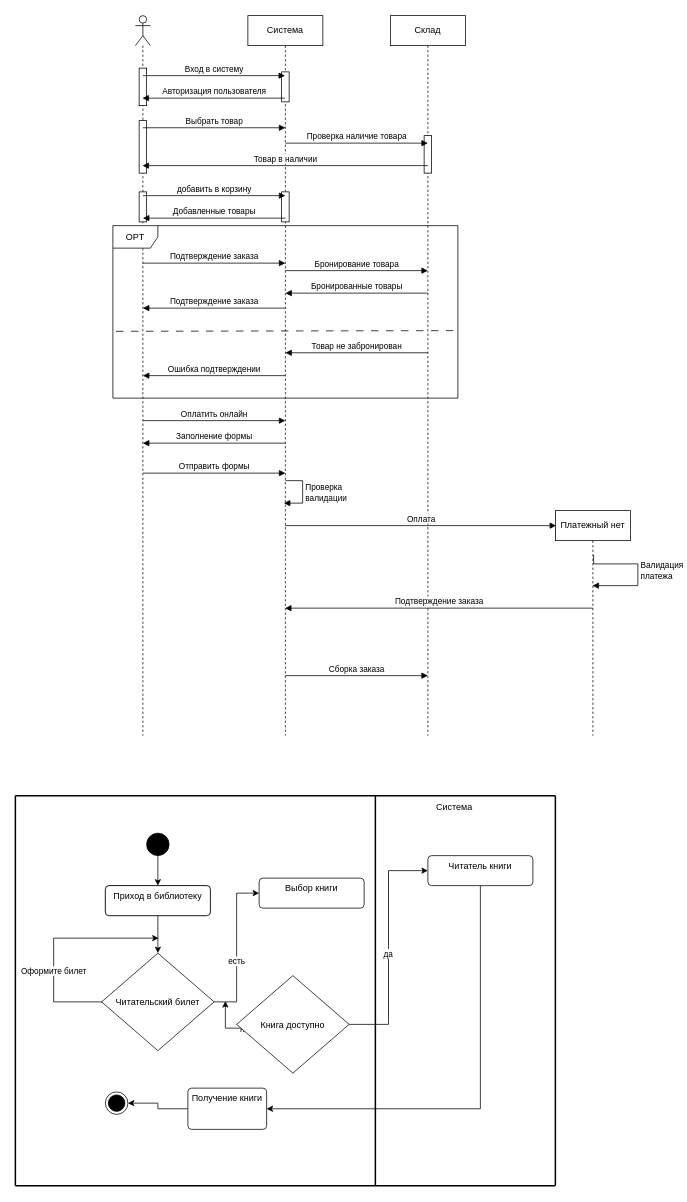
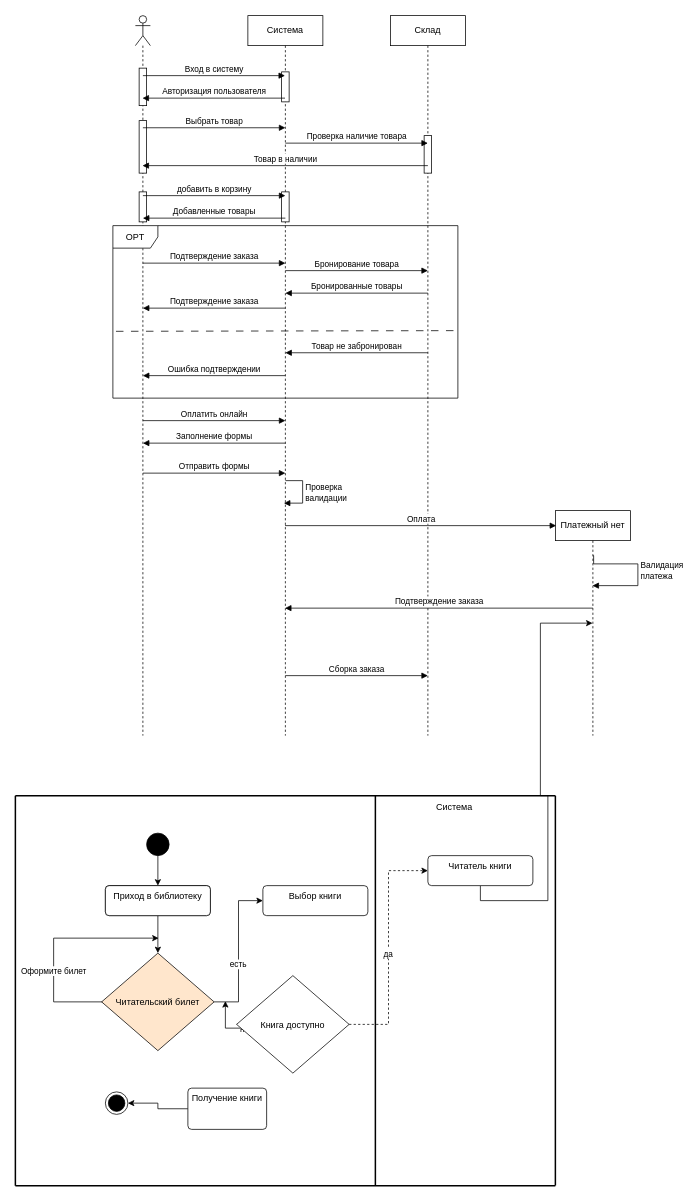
  <mxCell id="0" />
  <mxCell id="1" parent="0" />
  <mxCell id="2" value="" style="shape=umlLifeline;perimeter=lifelinePerimeter;whiteSpace=wrap;html=1;container=1;dropTarget=0;collapsible=0;recursiveResize=0;outlineConnect=0;portConstraint=eastwest;newEdgeStyle={&quot;curved&quot;:0,&quot;rounded&quot;:0};participant=umlActor;" parent="1" vertex="1"><mxGeometry x="180" y="20" width="20" height="960" as="geometry" /></mxCell>
  <mxCell id="3" value="" style="html=1;points=[[0,0,0,0,5],[0,1,0,0,-5],[1,0,0,0,5],[1,1,0,0,-5]];perimeter=orthogonalPerimeter;outlineConnect=0;targetShapes=umlLifeline;portConstraint=eastwest;newEdgeStyle={&quot;curved&quot;:0,&quot;rounded&quot;:0};" parent="2" vertex="1"><mxGeometry x="5" y="70" width="10" height="50" as="geometry" /></mxCell>
  <mxCell id="4" value="" style="html=1;points=[[0,0,0,0,5],[0,1,0,0,-5],[1,0,0,0,5],[1,1,0,0,-5]];perimeter=orthogonalPerimeter;outlineConnect=0;targetShapes=umlLifeline;portConstraint=eastwest;newEdgeStyle={&quot;curved&quot;:0,&quot;rounded&quot;:0};" parent="2" vertex="1"><mxGeometry x="5" y="140" width="10" height="70" as="geometry" /></mxCell>
  <mxCell id="5" value="" style="html=1;points=[[0,0,0,0,5],[0,1,0,0,-5],[1,0,0,0,5],[1,1,0,0,-5]];perimeter=orthogonalPerimeter;outlineConnect=0;targetShapes=umlLifeline;portConstraint=eastwest;newEdgeStyle={&quot;curved&quot;:0,&quot;rounded&quot;:0};" parent="2" vertex="1"><mxGeometry x="5" y="235" width="10" height="40" as="geometry" /></mxCell>
  <mxCell id="6" value="Система" style="shape=umlLifeline;perimeter=lifelinePerimeter;whiteSpace=wrap;html=1;container=1;dropTarget=0;collapsible=0;recursiveResize=0;outlineConnect=0;portConstraint=eastwest;newEdgeStyle={&quot;curved&quot;:0,&quot;rounded&quot;:0};" parent="1" vertex="1"><mxGeometry x="330" y="20" width="100" height="960" as="geometry" /></mxCell>
  <mxCell id="7" value="" style="html=1;points=[[0,0,0,0,5],[0,1,0,0,-5],[1,0,0,0,5],[1,1,0,0,-5]];perimeter=orthogonalPerimeter;outlineConnect=0;targetShapes=umlLifeline;portConstraint=eastwest;newEdgeStyle={&quot;curved&quot;:0,&quot;rounded&quot;:0};" parent="6" vertex="1"><mxGeometry x="45" y="235" width="10" height="40" as="geometry" /></mxCell>
  <mxCell id="8" value="" style="html=1;points=[[0,0,0,0,5],[0,1,0,0,-5],[1,0,0,0,5],[1,1,0,0,-5]];perimeter=orthogonalPerimeter;outlineConnect=0;targetShapes=umlLifeline;portConstraint=eastwest;newEdgeStyle={&quot;curved&quot;:0,&quot;rounded&quot;:0};" parent="6" vertex="1"><mxGeometry x="45" y="75" width="10" height="40" as="geometry" /></mxCell>
  <mxCell id="9" value="Склад" style="shape=umlLifeline;perimeter=lifelinePerimeter;whiteSpace=wrap;html=1;container=1;dropTarget=0;collapsible=0;recursiveResize=0;outlineConnect=0;portConstraint=eastwest;newEdgeStyle={&quot;curved&quot;:0,&quot;rounded&quot;:0};" parent="1" vertex="1"><mxGeometry x="520" y="20" width="100" height="960" as="geometry" /></mxCell>
  <mxCell id="10" value="" style="html=1;points=[[0,0,0,0,5],[0,1,0,0,-5],[1,0,0,0,5],[1,1,0,0,-5]];perimeter=orthogonalPerimeter;outlineConnect=0;targetShapes=umlLifeline;portConstraint=eastwest;newEdgeStyle={&quot;curved&quot;:0,&quot;rounded&quot;:0};" parent="9" vertex="1"><mxGeometry x="45" y="160" width="10" height="50" as="geometry" /></mxCell>
  <mxCell id="11" value="Вход в систему" style="html=1;verticalAlign=bottom;endArrow=block;curved=0;rounded=0;" parent="1" target="6" edge="1"><mxGeometry x="0.003" width="80" relative="1" as="geometry"><mxPoint x="190" y="100" as="sourcePoint" /><mxPoint x="270" y="100" as="targetPoint" /><mxPoint as="offset" /></mxGeometry></mxCell>
  <mxCell id="12" value="Авторизация пользователя" style="html=1;verticalAlign=bottom;endArrow=block;curved=0;rounded=0;" parent="1" edge="1"><mxGeometry width="80" relative="1" as="geometry"><mxPoint x="379.5" y="130" as="sourcePoint" /><mxPoint x="189.5" y="130" as="targetPoint" /></mxGeometry></mxCell>
  <mxCell id="13" value="Выбрать товар" style="html=1;verticalAlign=bottom;endArrow=block;curved=0;rounded=0;" parent="1" edge="1"><mxGeometry width="80" relative="1" as="geometry"><mxPoint x="190" y="169.5" as="sourcePoint" /><mxPoint x="380" y="169.5" as="targetPoint" /></mxGeometry></mxCell>
  <mxCell id="14" value="Проверка наличие товара" style="html=1;verticalAlign=bottom;endArrow=block;curved=0;rounded=0;" parent="1" edge="1"><mxGeometry width="80" relative="1" as="geometry"><mxPoint x="380" y="190" as="sourcePoint" /><mxPoint x="570" y="190" as="targetPoint" /></mxGeometry></mxCell>
  <mxCell id="15" value="Товар в наличии" style="html=1;verticalAlign=bottom;endArrow=block;curved=0;rounded=0;" parent="1" target="2" edge="1"><mxGeometry width="80" relative="1" as="geometry"><mxPoint x="570" y="220" as="sourcePoint" /><mxPoint x="380" y="220" as="targetPoint" /></mxGeometry></mxCell>
  <mxCell id="16" value="добавить в корзину" style="html=1;verticalAlign=bottom;endArrow=block;curved=0;rounded=0;" parent="1" edge="1"><mxGeometry width="80" relative="1" as="geometry"><mxPoint x="190" y="260" as="sourcePoint" /><mxPoint x="380" y="260" as="targetPoint" /></mxGeometry></mxCell>
  <mxCell id="17" value="Добавленные товары" style="html=1;verticalAlign=bottom;endArrow=block;curved=0;rounded=0;" parent="1" edge="1"><mxGeometry width="80" relative="1" as="geometry"><mxPoint x="380" y="290" as="sourcePoint" /><mxPoint x="190" y="290" as="targetPoint" /></mxGeometry></mxCell>
  <mxCell id="18" value="OPT" style="shape=umlFrame;whiteSpace=wrap;html=1;pointerEvents=0;" parent="1" vertex="1"><mxGeometry x="150" y="300" width="460" height="230" as="geometry" /></mxCell>
  <mxCell id="19" value="Подтверждение заказа&lt;span style=&quot;color: rgba(0, 0, 0, 0); font-family: monospace; font-size: 0px; text-align: start; background-color: rgb(251, 251, 251);&quot;&gt;%3CmxGraphModel%3E%3Croot%3E%3CmxCell%20id%3D%220%22%2F%3E%3CmxCell%20id%3D%221%22%20parent%3D%220%22%2F%3E%3CmxCell%20id%3D%222%22%20value%3D%22%D0%B4%D0%BE%D0%B1%D0%B0%D0%B2%D0%B8%D1%82%D1%8C%20%D0%B2%20%D0%BA%D0%BE%D1%80%D0%B7%D0%B8%D0%BD%D1%83%22%20style%3D%22html%3D1%3BverticalAlign%3Dbottom%3BendArrow%3Dblock%3Bcurved%3D0%3Brounded%3D0%3B%22%20edge%3D%221%22%20parent%3D%221%22%3E%3CmxGeometry%20width%3D%2280%22%20relative%3D%221%22%20as%3D%22geometry%22%3E%3CmxPoint%20x%3D%2260%22%20y%3D%22280%22%20as%3D%22sourcePoint%22%2F%3E%3CmxPoint%20x%3D%22250%22%20y%3D%22280%22%20as%3D%22targetPoint%22%2F%3E%3C%2FmxGeometry%3E%3C%2FmxCell%3E%3C%2Froot%3E%3C%2FmxGraphModel%3E&lt;/span&gt;" style="html=1;verticalAlign=bottom;endArrow=block;curved=0;rounded=0;" parent="1" edge="1"><mxGeometry width="80" relative="1" as="geometry"><mxPoint x="190" y="350" as="sourcePoint" /><mxPoint x="380" y="350" as="targetPoint" /></mxGeometry></mxCell>
  <mxCell id="20" value="Бронирование товара" style="html=1;verticalAlign=bottom;endArrow=block;curved=0;rounded=0;" parent="1" edge="1"><mxGeometry width="80" relative="1" as="geometry"><mxPoint x="380" y="360" as="sourcePoint" /><mxPoint x="570" y="360" as="targetPoint" /></mxGeometry></mxCell>
  <mxCell id="21" value="Бронированные товары" style="html=1;verticalAlign=bottom;endArrow=block;curved=0;rounded=0;" parent="1" edge="1"><mxGeometry width="80" relative="1" as="geometry"><mxPoint x="570" y="390" as="sourcePoint" /><mxPoint x="380" y="390" as="targetPoint" /></mxGeometry></mxCell>
  <mxCell id="22" value="Подтверждение заказа" style="html=1;verticalAlign=bottom;endArrow=block;curved=0;rounded=0;" parent="1" edge="1"><mxGeometry width="80" relative="1" as="geometry"><mxPoint x="380" y="410" as="sourcePoint" /><mxPoint x="190" y="410" as="targetPoint" /></mxGeometry></mxCell>
  <mxCell id="23" value="" style="endArrow=none;startArrow=none;endFill=0;startFill=0;endSize=8;html=1;verticalAlign=bottom;dashed=1;labelBackgroundColor=none;dashPattern=10 10;rounded=0;entryX=0.993;entryY=0.639;entryDx=0;entryDy=0;entryPerimeter=0;exitX=0.011;exitY=0.643;exitDx=0;exitDy=0;exitPerimeter=0;" parent="1" edge="1"><mxGeometry x="-1" y="-98" width="160" relative="1" as="geometry"><mxPoint x="154.14" y="440.92" as="sourcePoint" /><mxPoint x="605.86" y="440" as="targetPoint" /><mxPoint x="-90" y="-58" as="offset" /></mxGeometry></mxCell>
  <mxCell id="24" value="Товар не забронирован&lt;span style=&quot;color: rgba(0, 0, 0, 0); font-family: monospace; font-size: 0px; text-align: start; background-color: rgb(251, 251, 251);&quot;&gt;%3CmxGraphModel%3E%3Croot%3E%3CmxCell%20id%3D%220%22%2F%3E%3CmxCell%20id%3D%221%22%20parent%3D%220%22%2F%3E%3CmxCell%20id%3D%222%22%20value%3D%22%D0%91%D1%80%D0%BE%D0%BD%D0%B8%D1%80%D0%BE%D0%B2%D0%B0%D0%BD%D0%BD%D1%8B%D0%B5%20%D1%82%D0%BE%D0%B2%D0%B0%D1%80%D1%8B%22%20style%3D%22html%3D1%3BverticalAlign%3Dbottom%3BendArrow%3Dblock%3Bcurved%3D0%3Brounded%3D0%3B%22%20edge%3D%221%22%20parent%3D%221%22%3E%3CmxGeometry%20width%3D%2280%22%20relative%3D%221%22%20as%3D%22geometry%22%3E%3CmxPoint%20x%3D%22440%22%20y%3D%22410%22%20as%3D%22sourcePoint%22%2F%3E%3CmxPoint%20x%3D%22250%22%20y%3D%22410%22%20as%3D%22targetPoint%22%2F%3E%3C%2FmxGeometry%3E%3C%2FmxCell%3E%3C%2Froot%3E%3C%2FmxGraphModel%3E&lt;/span&gt;" style="html=1;verticalAlign=bottom;endArrow=block;curved=0;rounded=0;" parent="1" edge="1"><mxGeometry width="80" relative="1" as="geometry"><mxPoint x="570" y="469.5" as="sourcePoint" /><mxPoint x="380" y="469.5" as="targetPoint" /></mxGeometry></mxCell>
  <mxCell id="25" value="Ошибка подтверждении" style="html=1;verticalAlign=bottom;endArrow=block;curved=0;rounded=0;" parent="1" edge="1"><mxGeometry width="80" relative="1" as="geometry"><mxPoint x="380" y="500" as="sourcePoint" /><mxPoint x="190" y="500" as="targetPoint" /></mxGeometry></mxCell>
  <mxCell id="26" value="Оплатить онлайн" style="html=1;verticalAlign=bottom;endArrow=block;curved=0;rounded=0;" parent="1" edge="1"><mxGeometry width="80" relative="1" as="geometry"><mxPoint x="190" y="560" as="sourcePoint" /><mxPoint x="380" y="560" as="targetPoint" /></mxGeometry></mxCell>
  <mxCell id="27" value="Заполнение формы" style="html=1;verticalAlign=bottom;endArrow=block;curved=0;rounded=0;" parent="1" edge="1"><mxGeometry width="80" relative="1" as="geometry"><mxPoint x="380" y="590" as="sourcePoint" /><mxPoint x="190" y="590" as="targetPoint" /></mxGeometry></mxCell>
  <mxCell id="28" value="Сборка заказа" style="html=1;verticalAlign=bottom;endArrow=block;curved=0;rounded=0;" parent="1" edge="1"><mxGeometry width="80" relative="1" as="geometry"><mxPoint x="380" y="900" as="sourcePoint" /><mxPoint x="570" y="900" as="targetPoint" /><mxPoint as="offset" /></mxGeometry></mxCell>
  <mxCell id="29" value="Проверка&lt;br&gt;валидации" style="html=1;align=left;spacingLeft=2;endArrow=block;rounded=0;edgeStyle=orthogonalEdgeStyle;curved=0;rounded=0;" parent="1" edge="1"><mxGeometry relative="1" as="geometry"><mxPoint x="380" y="640" as="sourcePoint" /><Array as="points"><mxPoint x="403" y="670" /></Array><mxPoint x="378" y="670" as="targetPoint" /></mxGeometry></mxCell>
  <mxCell id="30" value="Платежный нет" style="shape=umlLifeline;perimeter=lifelinePerimeter;whiteSpace=wrap;html=1;container=1;dropTarget=0;collapsible=0;recursiveResize=0;outlineConnect=0;portConstraint=eastwest;newEdgeStyle={&quot;curved&quot;:0,&quot;rounded&quot;:0};" parent="1" vertex="1"><mxGeometry x="740" y="680" width="100" height="300" as="geometry" /></mxCell>
  <mxCell id="31" value="Оплата" style="html=1;verticalAlign=bottom;endArrow=block;curved=0;rounded=0;" parent="1" source="6" edge="1"><mxGeometry width="80" relative="1" as="geometry"><mxPoint x="401" y="700" as="sourcePoint" /><mxPoint x="741" y="700" as="targetPoint" /></mxGeometry></mxCell>
  <mxCell id="32" value="Валидация&amp;nbsp;&lt;br&gt;платежа" style="html=1;align=left;spacingLeft=2;endArrow=block;rounded=0;edgeStyle=orthogonalEdgeStyle;curved=0;rounded=0;" parent="1" target="30" edge="1"><mxGeometry relative="1" as="geometry"><mxPoint x="790" y="740" as="sourcePoint" /><Array as="points"><mxPoint x="791" y="740" /><mxPoint x="791" y="751" /><mxPoint x="850" y="751" /><mxPoint x="850" y="780" /></Array><mxPoint x="795" y="770" as="targetPoint" /></mxGeometry></mxCell>
  <mxCell id="33" value="Подтверждение заказа" style="html=1;verticalAlign=bottom;endArrow=block;curved=0;rounded=0;" edge="1" parent="1" target="6"><mxGeometry width="80" relative="1" as="geometry"><mxPoint x="790" y="810" as="sourcePoint" /><mxPoint x="600" y="810" as="targetPoint" /></mxGeometry></mxCell>
  <mxCell id="34" value="Отправить формы" style="html=1;verticalAlign=bottom;endArrow=block;curved=0;rounded=0;" edge="1" parent="1"><mxGeometry width="80" relative="1" as="geometry"><mxPoint x="190" y="630" as="sourcePoint" /><mxPoint x="380" y="630" as="targetPoint" /></mxGeometry></mxCell>
  <mxCell id="35" style="edgeStyle=orthogonalEdgeStyle;rounded=0;orthogonalLoop=1;jettySize=auto;html=1;exitX=0.5;exitY=1;exitDx=0;exitDy=0;" edge="1" parent="1" source="36" target="38"><mxGeometry relative="1" as="geometry" /></mxCell>
  <mxCell id="36" value="" style="ellipse;fillColor=strokeColor;html=1;" vertex="1" parent="1"><mxGeometry x="195" y="1110" width="30" height="30" as="geometry" /></mxCell>
  <mxCell id="37" style="edgeStyle=orthogonalEdgeStyle;rounded=0;orthogonalLoop=1;jettySize=auto;html=1;exitX=0.5;exitY=1;exitDx=0;exitDy=0;entryX=0.5;entryY=0;entryDx=0;entryDy=0;" edge="1" parent="1" source="38" target="43"><mxGeometry relative="1" as="geometry" /></mxCell>
  <mxCell id="38" value="Приход в библиотеку" style="html=1;align=center;verticalAlign=top;rounded=1;absoluteArcSize=1;arcSize=10;dashed=0;whiteSpace=wrap;" vertex="1" parent="1"><mxGeometry x="140" y="1180" width="140" height="40" as="geometry" /></mxCell>
  <mxCell id="39" style="edgeStyle=orthogonalEdgeStyle;rounded=0;orthogonalLoop=1;jettySize=auto;html=1;exitX=0;exitY=0.5;exitDx=0;exitDy=0;" edge="1" parent="1"><mxGeometry relative="1" as="geometry"><mxPoint x="211" y="1250" as="targetPoint" /><mxPoint x="146" y="1335" as="sourcePoint" /><Array as="points"><mxPoint x="71" y="1335" /><mxPoint x="71" y="1250" /></Array></mxGeometry></mxCell>
  <mxCell id="40" value="Оформите билет" style="edgeLabel;html=1;align=center;verticalAlign=middle;resizable=0;points=[];" vertex="1" connectable="0" parent="39"><mxGeometry x="-0.22" y="1" relative="1" as="geometry"><mxPoint as="offset" /></mxGeometry></mxCell>
  <mxCell id="41" style="edgeStyle=orthogonalEdgeStyle;rounded=0;orthogonalLoop=1;jettySize=auto;html=1;exitX=1;exitY=0.5;exitDx=0;exitDy=0;entryX=0;entryY=0.5;entryDx=0;entryDy=0;" edge="1" parent="1" source="43" target="45"><mxGeometry relative="1" as="geometry"><mxPoint x="400" y="1335" as="targetPoint" /></mxGeometry></mxCell>
  <mxCell id="42" value="есть" style="edgeLabel;html=1;align=center;verticalAlign=middle;resizable=0;points=[];" vertex="1" connectable="0" parent="41"><mxGeometry x="-0.17" y="1" relative="1" as="geometry"><mxPoint as="offset" /></mxGeometry></mxCell>
- <mxCell id="43" value="Читательский билет" style="rhombus;" vertex="1" parent="1"><mxGeometry x="135" y="1270" width="150" height="130" as="geometry" /></mxCell>
+ <mxCell id="43" value="Читательский билет" style="rhombus;fillColor=#ffe6cc;" vertex="1" parent="1"><mxGeometry x="135" y="1270" width="150" height="130" as="geometry" /></mxCell>
  <mxCell id="44" value="Приход в библиотеку" style="html=1;align=center;verticalAlign=top;rounded=1;absoluteArcSize=1;arcSize=10;dashed=0;whiteSpace=wrap;" vertex="1" parent="1"><mxGeometry x="140" y="1180" width="140" height="40" as="geometry" /></mxCell>
- <mxCell id="45" value="Выбор книги" style="html=1;align=center;verticalAlign=top;rounded=1;absoluteArcSize=1;arcSize=10;dashed=0;whiteSpace=wrap;" vertex="1" parent="1"><mxGeometry x="345" y="1170" width="140" height="40" as="geometry" /></mxCell>
+ <mxCell id="45" value="Выбор книги" style="html=1;align=center;verticalAlign=top;rounded=1;absoluteArcSize=1;arcSize=10;dashed=0;whiteSpace=wrap;" vertex="1" parent="1"><mxGeometry x="350" y="1180" width="140" height="40" as="geometry" /></mxCell>
  <mxCell id="46" style="edgeStyle=orthogonalEdgeStyle;rounded=0;orthogonalLoop=1;jettySize=auto;html=1;exitX=0;exitY=0.5;exitDx=0;exitDy=0;" edge="1" parent="1" source="50"><mxGeometry relative="1" as="geometry"><mxPoint x="300" y="1334" as="targetPoint" /><mxPoint x="340" y="1359" as="sourcePoint" /><Array as="points"><mxPoint x="340" y="1370" /><mxPoint x="300" y="1370" /></Array></mxGeometry></mxCell>
  <mxCell id="47" value="нет" style="edgeLabel;html=1;align=center;verticalAlign=middle;resizable=0;points=[];" vertex="1" connectable="0" parent="46"><mxGeometry x="-0.187" relative="1" as="geometry"><mxPoint as="offset" /></mxGeometry></mxCell>
- <mxCell id="48" style="edgeStyle=orthogonalEdgeStyle;rounded=0;orthogonalLoop=1;jettySize=auto;html=1;exitX=1;exitY=0.5;exitDx=0;exitDy=0;entryX=0;entryY=0.5;entryDx=0;entryDy=0;" edge="1" parent="1" source="50" target="52"><mxGeometry relative="1" as="geometry"><mxPoint x="500" y="1560" as="targetPoint" /></mxGeometry></mxCell>
+ <mxCell id="48" style="edgeStyle=orthogonalEdgeStyle;rounded=0;orthogonalLoop=1;jettySize=auto;html=1;exitX=1;exitY=0.5;exitDx=0;exitDy=0;entryX=0;entryY=0.5;entryDx=0;entryDy=0;dashed=1;" edge="1" parent="1" source="50" target="52"><mxGeometry relative="1" as="geometry"><mxPoint x="500" y="1560" as="targetPoint" /></mxGeometry></mxCell>
  <mxCell id="49" value="да" style="edgeLabel;html=1;align=center;verticalAlign=middle;resizable=0;points=[];" vertex="1" connectable="0" parent="48"><mxGeometry x="-0.049" y="1" relative="1" as="geometry"><mxPoint as="offset" /></mxGeometry></mxCell>
  <mxCell id="50" value="Книга доступно" style="rhombus;" vertex="1" parent="1"><mxGeometry x="315" y="1300" width="150" height="130" as="geometry" /></mxCell>
- <mxCell id="51" style="edgeStyle=orthogonalEdgeStyle;rounded=0;orthogonalLoop=1;jettySize=auto;html=1;exitX=0.5;exitY=1;exitDx=0;exitDy=0;entryX=1;entryY=0.5;entryDx=0;entryDy=0;" edge="1" parent="1" source="52" target="54"><mxGeometry relative="1" as="geometry" /></mxCell>
+ <mxCell id="51" style="edgeStyle=orthogonalEdgeStyle;rounded=0;orthogonalLoop=1;jettySize=auto;html=1;exitX=0.5;exitY=1;exitDx=0;exitDy=0;" edge="1" parent="1" source="52" target="30"><mxGeometry relative="1" as="geometry" /></mxCell>
  <mxCell id="52" value="Читатель книги" style="html=1;align=center;verticalAlign=top;rounded=1;absoluteArcSize=1;arcSize=10;dashed=0;whiteSpace=wrap;" vertex="1" parent="1"><mxGeometry x="570" y="1140" width="140" height="40" as="geometry" /></mxCell>
  <mxCell id="53" style="edgeStyle=orthogonalEdgeStyle;rounded=0;orthogonalLoop=1;jettySize=auto;html=1;exitX=0;exitY=0.5;exitDx=0;exitDy=0;entryX=1;entryY=0.5;entryDx=0;entryDy=0;" edge="1" parent="1" source="54" target="55"><mxGeometry relative="1" as="geometry" /></mxCell>
  <mxCell id="54" value="Получение книги" style="html=1;align=center;verticalAlign=top;rounded=1;absoluteArcSize=1;arcSize=10;dashed=0;whiteSpace=wrap;" vertex="1" parent="1"><mxGeometry x="250" y="1450" width="105" height="55" as="geometry" /></mxCell>
  <mxCell id="55" value="" style="ellipse;html=1;shape=endState;fillColor=strokeColor;" vertex="1" parent="1"><mxGeometry x="140" y="1455" width="30" height="30" as="geometry" /></mxCell>
  <mxCell id="56" value="" style="endArrow=none;html=1;rounded=0;strokeWidth=2;" edge="1" parent="1"><mxGeometry width="50" height="50" relative="1" as="geometry"><mxPoint x="500" y="1580" as="sourcePoint" /><mxPoint x="500" y="1060" as="targetPoint" /></mxGeometry></mxCell>
  <mxCell id="57" value="" style="endArrow=none;html=1;rounded=0;strokeWidth=2;" edge="1" parent="1"><mxGeometry width="50" height="50" relative="1" as="geometry"><mxPoint x="740" y="1579.71" as="sourcePoint" /><mxPoint x="740" y="1060" as="targetPoint" /></mxGeometry></mxCell>
  <mxCell id="58" value="" style="endArrow=none;html=1;rounded=0;strokeWidth=2;" edge="1" parent="1"><mxGeometry width="50" height="50" relative="1" as="geometry"><mxPoint x="20" y="1580" as="sourcePoint" /><mxPoint x="20" y="1060" as="targetPoint" /></mxGeometry></mxCell>
  <mxCell id="59" value="" style="endArrow=none;html=1;rounded=0;strokeWidth=2;" edge="1" parent="1"><mxGeometry width="50" height="50" relative="1" as="geometry"><mxPoint x="740" y="1060" as="sourcePoint" /><mxPoint x="20" y="1060" as="targetPoint" /></mxGeometry></mxCell>
  <mxCell id="60" value="" style="endArrow=none;html=1;rounded=0;strokeWidth=2;" edge="1" parent="1"><mxGeometry width="50" height="50" relative="1" as="geometry"><mxPoint x="740" y="1580" as="sourcePoint" /><mxPoint x="20" y="1580" as="targetPoint" /></mxGeometry></mxCell>
  <mxCell id="61" value="Система" style="text;html=1;align=center;verticalAlign=middle;resizable=0;points=[];autosize=1;strokeColor=none;fillColor=none;" vertex="1" parent="1"><mxGeometry x="570" y="1060" width="70" height="30" as="geometry" /></mxCell>
